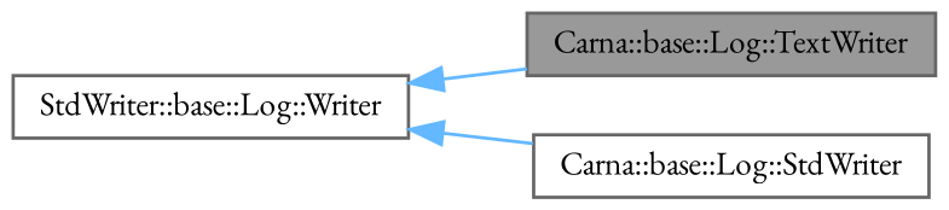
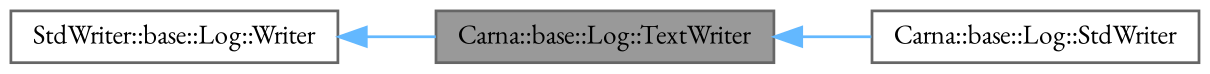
  digraph {
    fontname="EB Garamond"
    rankdir=LR
    node [color=gray40 fillcolor=white fontname="EB Garamond" fontsize=10 shape=box style=filled]
    edge [color=steelblue1 dir=back fontname="EB Garamond" fontsize=10 labelfontname=Helvetica labelfontsize=10 style=solid]
    n1 [fillcolor=grey60 fontcolor=black height=0.2 label="Carna::base::Log::TextWriter" width=0.4]
    n2 [height=0.2 label="Carna::base::Log::StdWriter" width=0.4]
    n3 [height=0.2 label="StdWriter::base::Log::Writer" width=0.4]
-   n3 -> n2
+   n1 -> n2
    n3 -> n1
  }
